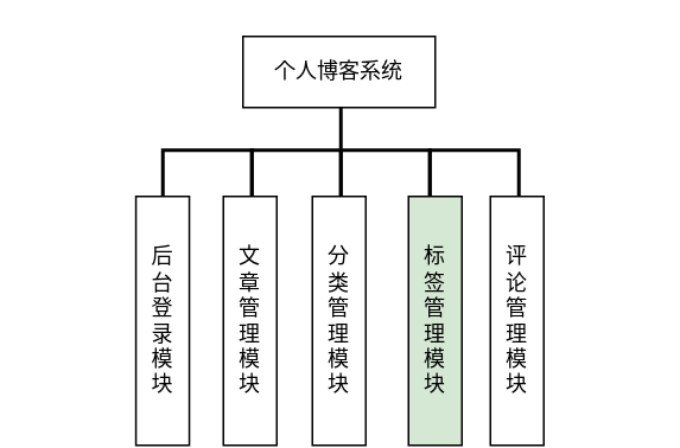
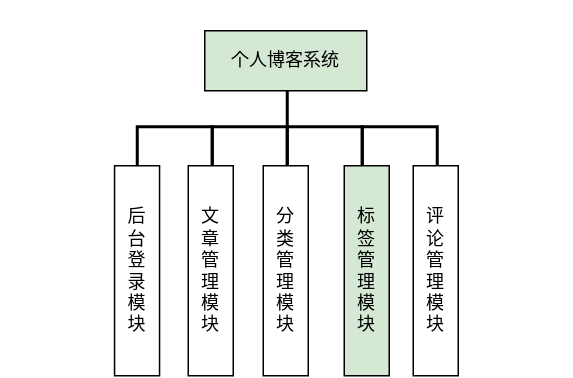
  <mxCell id="0" />
  <mxCell id="1" parent="0" />
  <mxCell id="2" value="" style="strokeWidth=2;html=1;shape=mxgraph.flowchart.annotation_1;align=left;pointerEvents=1;rotation=90;" vertex="1" parent="1"><mxGeometry x="250" y="75" width="32" height="50" as="geometry" /></mxCell>
- <mxCell id="3" value="个人博客系统" style="whiteSpace=wrap;html=1;align=center;" vertex="1" parent="1"><mxGeometry x="136" y="20" width="108" height="40" as="geometry" /></mxCell>
+ <mxCell id="3" value="个人博客系统" style="whiteSpace=wrap;html=1;align=center;fillColor=#d5e8d4;" vertex="1" parent="1"><mxGeometry x="136" y="20" width="108" height="40" as="geometry" /></mxCell>
  <mxCell id="4" value="" style="strokeWidth=2;html=1;shape=mxgraph.flowchart.annotation_1;align=left;pointerEvents=1;rotation=90;" vertex="1" parent="1"><mxGeometry x="150" y="75" width="32" height="50" as="geometry" /></mxCell>
  <mxCell id="5" value="" style="strokeWidth=2;html=1;shape=mxgraph.flowchart.annotation_1;align=left;pointerEvents=1;rotation=90;" vertex="1" parent="1"><mxGeometry x="100" y="75" width="32" height="50" as="geometry" /></mxCell>
  <mxCell id="6" value="后&lt;br&gt;台&lt;br&gt;登&lt;br&gt;录&lt;br&gt;模&lt;br&gt;块" style="whiteSpace=wrap;html=1;align=center;rotation=90;horizontal=0;" vertex="1" parent="1"><mxGeometry x="20.87" y="165" width="140" height="30" as="geometry" /></mxCell>
  <mxCell id="7" value="文&lt;br&gt;章&lt;br&gt;管&lt;br&gt;理&lt;br&gt;模&lt;br&gt;块" style="whiteSpace=wrap;html=1;align=center;rotation=90;horizontal=0;" vertex="1" parent="1"><mxGeometry x="70" y="165" width="140" height="30" as="geometry" /></mxCell>
  <mxCell id="8" value="评&lt;br&gt;论&lt;br&gt;管&lt;br&gt;理&lt;br&gt;模&lt;br&gt;块" style="whiteSpace=wrap;html=1;align=center;rotation=90;horizontal=0;" vertex="1" parent="1"><mxGeometry x="220" y="165" width="140" height="30" as="geometry" /></mxCell>
  <mxCell id="9" value="" style="strokeWidth=2;html=1;shape=mxgraph.flowchart.annotation_1;align=left;pointerEvents=1;rotation=90;" vertex="1" parent="1"><mxGeometry x="200" y="75" width="32" height="50" as="geometry" /></mxCell>
  <mxCell id="10" value="分&lt;br&gt;类&lt;br&gt;管&lt;br&gt;理&lt;br&gt;模&lt;br&gt;块" style="whiteSpace=wrap;html=1;align=center;rotation=90;horizontal=0;" vertex="1" parent="1"><mxGeometry x="120" y="165" width="140" height="30" as="geometry" /></mxCell>
  <mxCell id="11" value="标&lt;br&gt;签&lt;br&gt;管&lt;br&gt;理&lt;br&gt;模&lt;br&gt;块" style="whiteSpace=wrap;html=1;align=center;rotation=90;horizontal=0;fillColor=#d5e8d4;" vertex="1" parent="1"><mxGeometry x="174" y="165" width="140" height="30" as="geometry" /></mxCell>
  <mxCell id="12" value="" style="endArrow=none;html=1;rounded=0;fontStyle=1;strokeWidth=2;" edge="1" parent="1"><mxGeometry width="50" height="50" relative="1" as="geometry"><mxPoint x="191" y="83" as="sourcePoint" /><mxPoint x="191" y="60" as="targetPoint" /></mxGeometry></mxCell>
